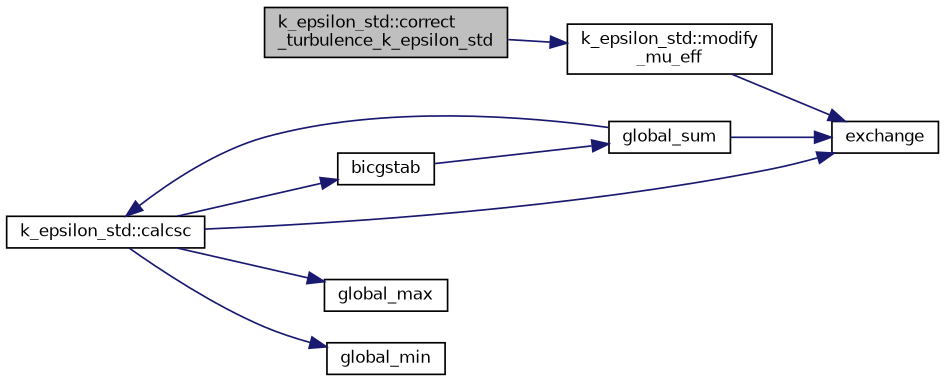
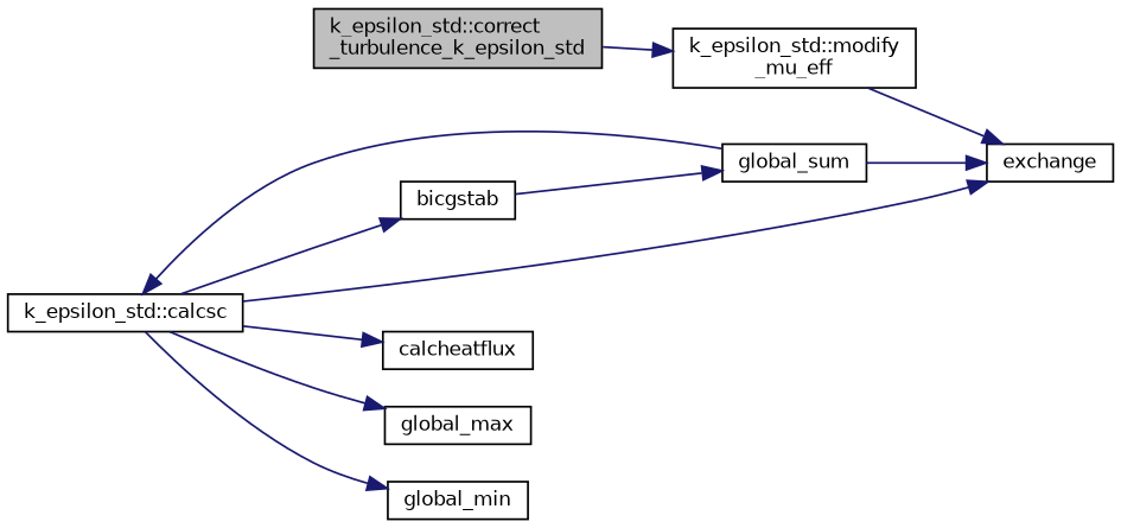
  digraph {
    rankdir=LR
    node [color=black fillcolor=white fontname=Helvetica fontsize=10 shape=record style=filled]
    edge [color=midnightblue fontname=Helvetica fontsize=10 labelfontname=Helvetica labelfontsize=10 style=solid]
    n1 [fillcolor=grey75 fontcolor=black height=0.2 label="k_epsilon_std::correct\l_turbulence_k_epsilon_std" width=0.4]
    n2 [height=0.2 label="k_epsilon_std::modify\l_mu_eff" width=0.4]
    n3 [height=0.2 label="k_epsilon_std::calcsc" width=0.4]
    n4 [height=0.2 label=bicgstab width=0.4]
    n5 [height=0.2 label=exchange width=0.4]
+   n6 [height=0.2 label=calcheatflux width=0.4]
    n7 [height=0.2 label=global_max width=0.4]
    n8 [height=0.2 label=global_min width=0.4]
    n9 [height=0.2 label=global_sum width=0.4]
    n1 -> n2
    n2 -> n5
    n3 -> n4
    n3 -> n5
+   n3 -> n6
    n3 -> n7
    n3 -> n8
    n4 -> n9
    n9 -> n3
    n9 -> n5
  }
